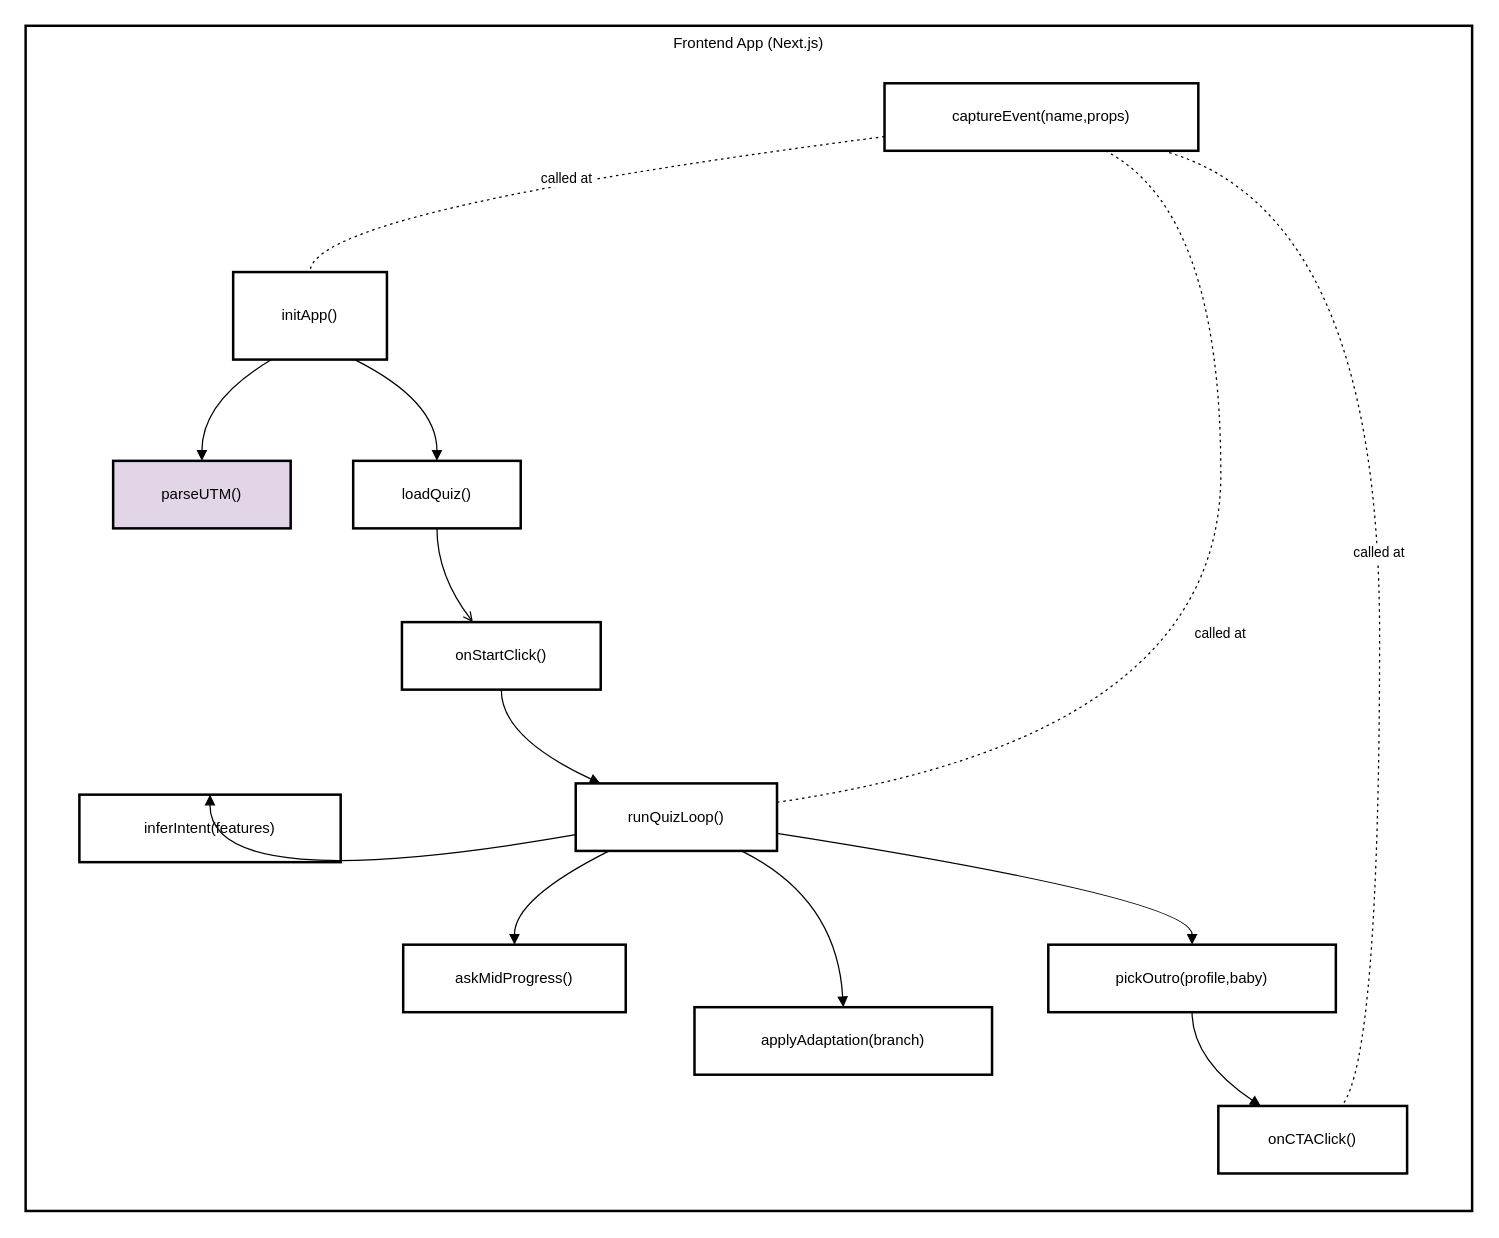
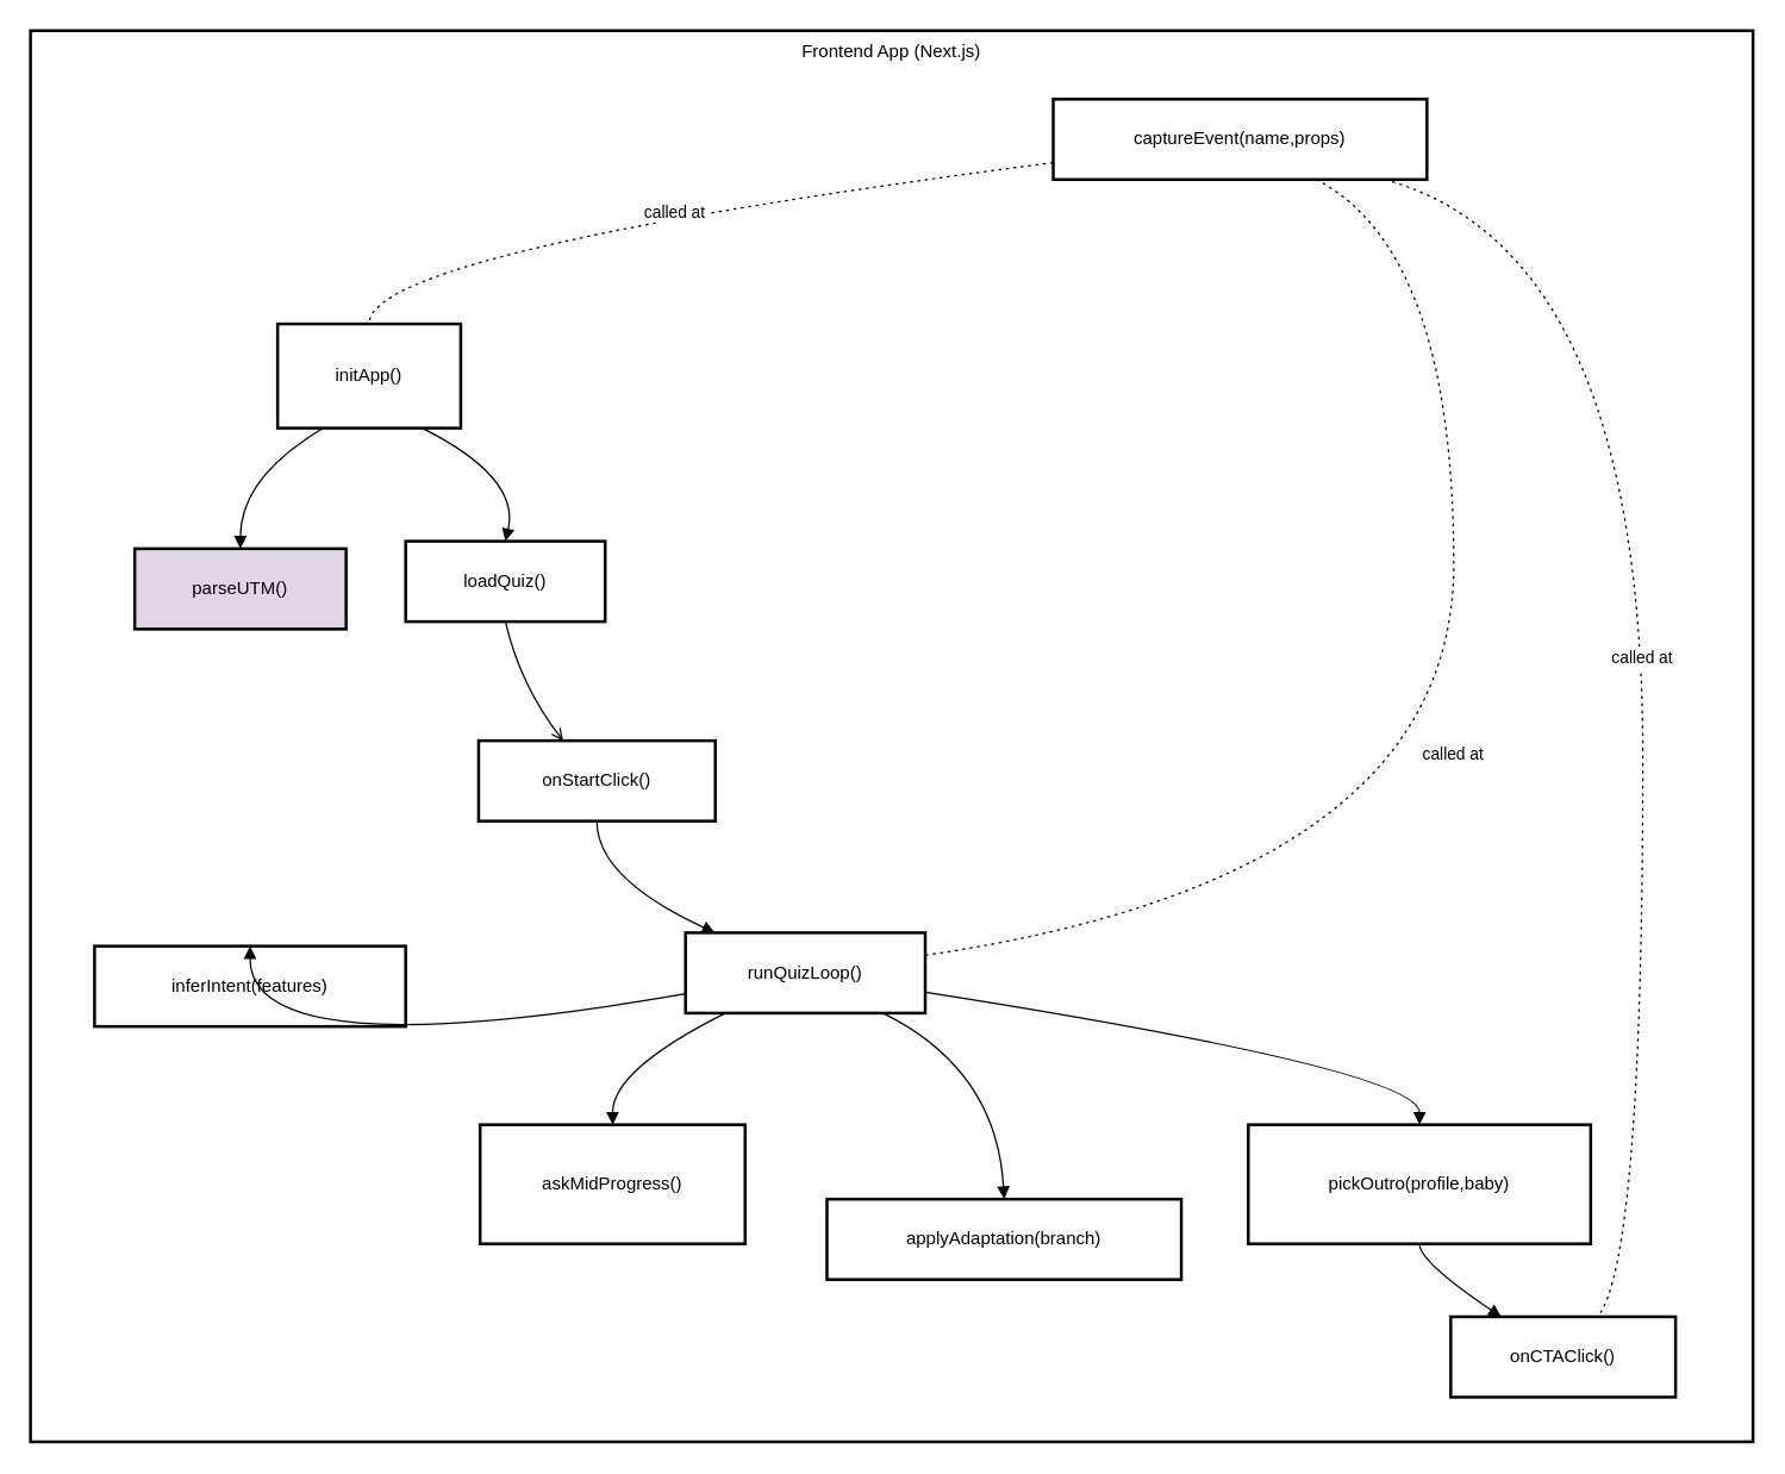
  <mxCell id="0" />
  <mxCell id="1" parent="0" />
  <mxCell id="2" value="Frontend App (Next.js)" style="whiteSpace=wrap;strokeWidth=2;verticalAlign=top;" vertex="1" parent="1"><mxGeometry x="20" y="20" width="1157" height="948" as="geometry" /></mxCell>
  <mxCell id="3" value="initApp()" style="whiteSpace=wrap;strokeWidth=2;" vertex="1" parent="2"><mxGeometry x="166" y="197" width="123" height="70" as="geometry" /></mxCell>
  <mxCell id="4" value="parseUTM()" style="whiteSpace=wrap;strokeWidth=2;fillColor=#e1d5e7;" vertex="1" parent="2"><mxGeometry x="70" y="348" width="142" height="54" as="geometry" /></mxCell>
- <mxCell id="5" value="loadQuiz()" style="whiteSpace=wrap;strokeWidth=2;" vertex="1" parent="2"><mxGeometry x="262" y="348" width="134" height="54" as="geometry" /></mxCell>
+ <mxCell id="5" value="loadQuiz()" style="whiteSpace=wrap;strokeWidth=2;" vertex="1" parent="2"><mxGeometry x="252" y="343" width="134" height="54" as="geometry" /></mxCell>
  <mxCell id="6" value="onStartClick()" style="whiteSpace=wrap;strokeWidth=2;" vertex="1" parent="2"><mxGeometry x="301" y="477" width="159" height="54" as="geometry" /></mxCell>
  <mxCell id="7" value="runQuizLoop()" style="whiteSpace=wrap;strokeWidth=2;" vertex="1" parent="2"><mxGeometry x="440" y="606" width="161" height="54" as="geometry" /></mxCell>
  <mxCell id="8" value="inferIntent(features)" style="whiteSpace=wrap;strokeWidth=2;" vertex="1" parent="2"><mxGeometry x="43" y="615" width="209" height="54" as="geometry" /></mxCell>
- <mxCell id="9" value="askMidProgress()" style="whiteSpace=wrap;strokeWidth=2;" vertex="1" parent="2"><mxGeometry x="302" y="735" width="178" height="54" as="geometry" /></mxCell>
+ <mxCell id="9" value="askMidProgress()" style="whiteSpace=wrap;strokeWidth=2;" vertex="1" parent="2"><mxGeometry x="302" y="735" width="178" height="80" as="geometry" /></mxCell>
  <mxCell id="10" value="applyAdaptation(branch)" style="whiteSpace=wrap;strokeWidth=2;" vertex="1" parent="2"><mxGeometry x="535" y="785" width="238" height="54" as="geometry" /></mxCell>
- <mxCell id="11" value="pickOutro(profile,baby)" style="whiteSpace=wrap;strokeWidth=2;" vertex="1" parent="2"><mxGeometry x="818" y="735" width="230" height="54" as="geometry" /></mxCell>
+ <mxCell id="11" value="pickOutro(profile,baby)" style="whiteSpace=wrap;strokeWidth=2;" vertex="1" parent="2"><mxGeometry x="818" y="735" width="230" height="80" as="geometry" /></mxCell>
  <mxCell id="12" value="onCTAClick()" style="whiteSpace=wrap;strokeWidth=2;" vertex="1" parent="2"><mxGeometry x="954" y="864" width="151" height="54" as="geometry" /></mxCell>
  <mxCell id="13" value="captureEvent(name,props)" style="whiteSpace=wrap;strokeWidth=2;" vertex="1" parent="2"><mxGeometry x="687" y="46" width="251" height="54" as="geometry" /></mxCell>
  <mxCell id="14" value="" style="curved=1;startArrow=none;endArrow=block;exitX=0.25;exitY=1;entryX=0.5;entryY=0.01;rounded=0;" edge="1" parent="2" source="3" target="4"><mxGeometry relative="1" as="geometry"><Array as="points"><mxPoint x="141" y="300" /></Array></mxGeometry></mxCell>
  <mxCell id="15" value="" style="curved=1;startArrow=none;endArrow=block;exitX=0.79;exitY=1;entryX=0.5;entryY=0.01;rounded=0;" edge="1" parent="2" source="3" target="5"><mxGeometry relative="1" as="geometry"><Array as="points"><mxPoint x="329" y="300" /></Array></mxGeometry></mxCell>
  <mxCell id="16" value="" style="curved=1;startArrow=none;endArrow=open;exitX=0.5;exitY=1.01;entryX=0.36;entryY=0.01;rounded=0;" edge="1" parent="2" source="5" target="6"><mxGeometry relative="1" as="geometry"><Array as="points"><mxPoint x="329" y="440" /></Array></mxGeometry></mxCell>
  <mxCell id="17" value="" style="curved=1;startArrow=none;endArrow=block;exitX=0.5;exitY=1.01;entryX=0.13;entryY=0.01;rounded=0;" edge="1" parent="2" source="6" target="7"><mxGeometry relative="1" as="geometry"><Array as="points"><mxPoint x="380" y="569" /></Array></mxGeometry></mxCell>
  <mxCell id="18" value="" style="curved=1;startArrow=none;endArrow=block;exitX=0;exitY=0.76;entryX=0.5;entryY=0.01;rounded=0;" edge="1" parent="2" source="7" target="8"><mxGeometry relative="1" as="geometry"><Array as="points"><mxPoint x="147" y="698" /></Array></mxGeometry></mxCell>
  <mxCell id="19" value="" style="curved=1;startArrow=none;endArrow=block;exitX=0.16;exitY=1.01;entryX=0.5;entryY=0.01;rounded=0;" edge="1" parent="2" source="7" target="9"><mxGeometry relative="1" as="geometry"><Array as="points"><mxPoint x="391" y="698" /></Array></mxGeometry></mxCell>
  <mxCell id="20" value="" style="curved=1;startArrow=none;endArrow=block;exitX=0.83;exitY=1.01;entryX=0.5;entryY=0.01;rounded=0;" edge="1" parent="2" source="7" target="10"><mxGeometry relative="1" as="geometry"><Array as="points"><mxPoint x="649" y="698" /></Array></mxGeometry></mxCell>
  <mxCell id="21" value="" style="curved=1;startArrow=none;endArrow=block;exitX=1;exitY=0.74;entryX=0.5;entryY=0.01;rounded=0;" edge="1" parent="2" source="7" target="11"><mxGeometry relative="1" as="geometry"><Array as="points"><mxPoint x="933" y="698" /></Array></mxGeometry></mxCell>
  <mxCell id="22" value="" style="curved=1;startArrow=none;endArrow=block;exitX=0.5;exitY=1.01;entryX=0.23;entryY=0.01;rounded=0;" edge="1" parent="2" source="11" target="12"><mxGeometry relative="1" as="geometry"><Array as="points"><mxPoint x="933" y="827" /></Array></mxGeometry></mxCell>
  <mxCell id="23" value="called at" style="curved=1;dashed=1;dashPattern=2 3;startArrow=none;endArrow=none;exitX=0;exitY=0.79;entryX=0.5;entryY=0;rounded=0;" edge="1" parent="2" source="13" target="3"><mxGeometry relative="1" as="geometry"><Array as="points"><mxPoint x="227" y="148" /></Array></mxGeometry></mxCell>
  <mxCell id="24" value="called at" style="curved=1;dashed=1;dashPattern=2 3;startArrow=none;endArrow=none;exitX=0.7;exitY=0.99;entryX=1;entryY=0.28;rounded=0;" edge="1" parent="2" source="13" target="7"><mxGeometry relative="1" as="geometry"><Array as="points"><mxPoint x="956" y="148" /><mxPoint x="956" y="569" /></Array></mxGeometry></mxCell>
  <mxCell id="25" value="called at" style="curved=1;dashed=1;dashPattern=2 3;startArrow=none;endArrow=none;exitX=0.88;exitY=0.99;entryX=0.65;entryY=0.01;rounded=0;" edge="1" parent="2" source="13" target="12"><mxGeometry relative="1" as="geometry"><Array as="points"><mxPoint x="1083" y="148" /><mxPoint x="1083" y="827" /></Array></mxGeometry></mxCell>
